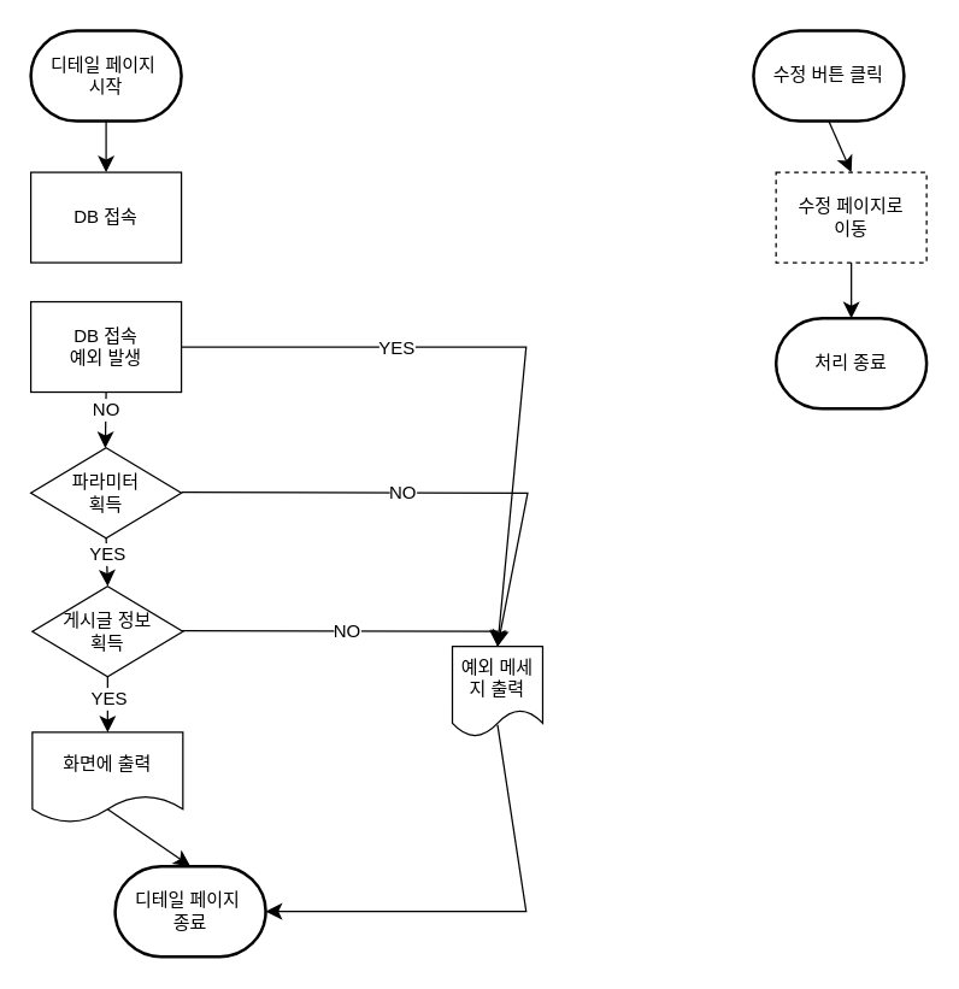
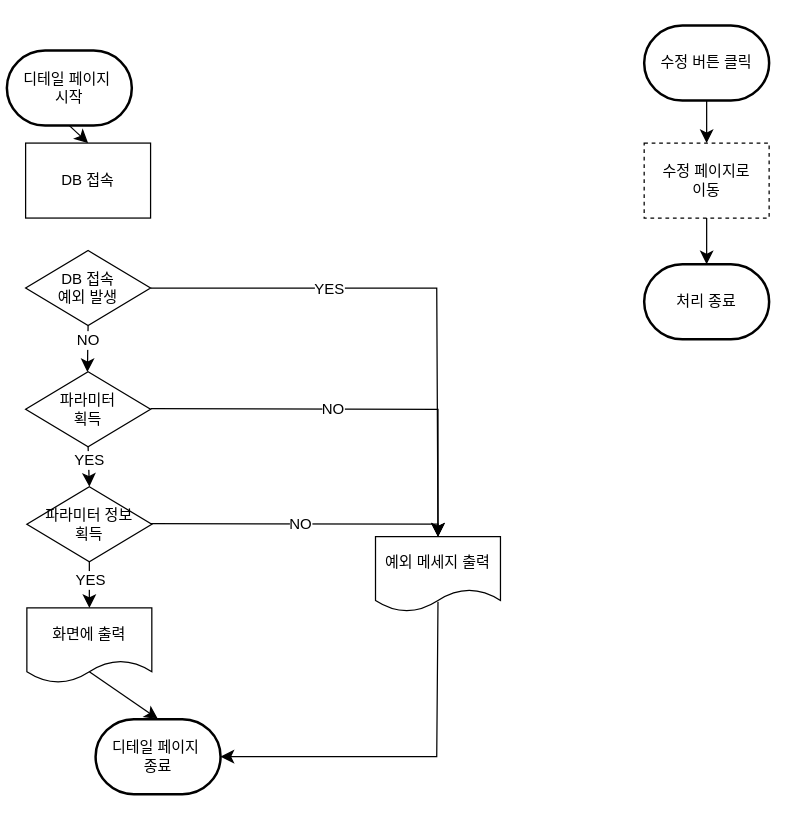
  <mxCell id="0" />
  <mxCell id="1" parent="0" />
- <mxCell id="2" value="디테일 페이지&amp;nbsp;&lt;div&gt;시작&lt;/div&gt;" style="strokeWidth=2;html=1;shape=mxgraph.flowchart.terminator;whiteSpace=wrap;" vertex="1" parent="1"><mxGeometry x="20" y="20" width="100" height="60" as="geometry" /></mxCell>
+ <mxCell id="2" value="디테일 페이지&amp;nbsp;&lt;div&gt;시작&lt;/div&gt;" style="strokeWidth=2;html=1;shape=mxgraph.flowchart.terminator;whiteSpace=wrap;" vertex="1" parent="1"><mxGeometry x="5" y="40" width="100" height="60" as="geometry" /></mxCell>
  <mxCell id="3" value="DB 접속" style="rounded=0;whiteSpace=wrap;html=1;" vertex="1" parent="1"><mxGeometry x="20" y="114" width="100" height="60" as="geometry" /></mxCell>
  <mxCell id="4" value="" style="endArrow=classic;html=1;rounded=0;fontSize=12;startSize=8;endSize=8;curved=1;exitX=0.5;exitY=1;exitDx=0;exitDy=0;exitPerimeter=0;" edge="1" parent="1" source="2"><mxGeometry width="50" height="50" relative="1" as="geometry"><mxPoint x="46" y="410" as="sourcePoint" /><mxPoint x="70" y="114" as="targetPoint" /></mxGeometry></mxCell>
- <mxCell id="5" value="DB 접속&lt;div&gt;예외 발생&lt;/div&gt;" style="whiteSpace=wrap;html=1;rounded=0;" vertex="1" parent="1"><mxGeometry x="20" y="200" width="100" height="60" as="geometry" /></mxCell>
+ <mxCell id="5" value="DB 접속&lt;div&gt;예외 발생&lt;/div&gt;" style="rhombus;whiteSpace=wrap;html=1;" vertex="1" parent="1"><mxGeometry x="20" y="200" width="100" height="60" as="geometry" /></mxCell>
  <mxCell id="6" value="" style="endArrow=classic;html=1;rounded=0;fontSize=12;startSize=8;endSize=8;curved=1;exitX=0.5;exitY=1;exitDx=0;exitDy=0;" edge="1" parent="1" source="5"><mxGeometry relative="1" as="geometry"><mxPoint x="21" y="385" as="sourcePoint" /><mxPoint x="69.444" y="297.222" as="targetPoint" /></mxGeometry></mxCell>
  <mxCell id="7" value="NO" style="edgeLabel;resizable=0;html=1;fontSize=12;;align=center;verticalAlign=middle;" connectable="0" vertex="1" parent="6"><mxGeometry relative="1" as="geometry"><mxPoint y="-7" as="offset" /></mxGeometry></mxCell>
  <mxCell id="8" value="화면에 출력" style="shape=document;whiteSpace=wrap;html=1;boundedLbl=1;" vertex="1" parent="1"><mxGeometry x="21" y="486" width="100" height="60" as="geometry" /></mxCell>
  <mxCell id="9" value="디테일 페이지&amp;nbsp;&lt;div&gt;종료&lt;/div&gt;" style="strokeWidth=2;html=1;shape=mxgraph.flowchart.terminator;whiteSpace=wrap;" vertex="1" parent="1"><mxGeometry x="76" y="575" width="100" height="60" as="geometry" /></mxCell>
  <mxCell id="10" value="" style="endArrow=classic;html=1;rounded=0;fontSize=12;startSize=8;endSize=8;curved=1;entryX=0.5;entryY=0;entryDx=0;entryDy=0;entryPerimeter=0;" edge="1" parent="1" target="9"><mxGeometry width="50" height="50" relative="1" as="geometry"><mxPoint x="71" y="537" as="sourcePoint" /><mxPoint x="97" y="470" as="targetPoint" /></mxGeometry></mxCell>
- <mxCell id="11" value="예외 메세지 출력" style="shape=document;whiteSpace=wrap;html=1;boundedLbl=1;" vertex="1" parent="1"><mxGeometry x="300" y="429" width="60" height="60" as="geometry" /></mxCell>
+ <mxCell id="11" value="예외 메세지 출력" style="shape=document;whiteSpace=wrap;html=1;boundedLbl=1;" vertex="1" parent="1"><mxGeometry x="300" y="429" width="100" height="60" as="geometry" /></mxCell>
  <mxCell id="12" value="" style="endArrow=classic;html=1;rounded=0;fontSize=12;startSize=8;endSize=8;entryX=0.5;entryY=0;entryDx=0;entryDy=0;exitX=1;exitY=0.5;exitDx=0;exitDy=0;" edge="1" parent="1" source="5" target="11"><mxGeometry relative="1" as="geometry"><mxPoint x="121" y="258.5" as="sourcePoint" /><mxPoint x="221" y="258.5" as="targetPoint" /><Array as="points"><mxPoint x="349" y="230" /></Array></mxGeometry></mxCell>
  <mxCell id="13" value="" style="endArrow=classic;html=1;rounded=0;fontSize=12;startSize=8;endSize=8;exitX=0.5;exitY=0.867;exitDx=0;exitDy=0;exitPerimeter=0;entryX=1;entryY=0.5;entryDx=0;entryDy=0;entryPerimeter=0;" edge="1" parent="1" source="11" target="9"><mxGeometry relative="1" as="geometry"><mxPoint x="220" y="373" as="sourcePoint" /><mxPoint x="320" y="373" as="targetPoint" /><Array as="points"><mxPoint x="349" y="605" /></Array></mxGeometry></mxCell>
  <mxCell id="14" value="파라미터&lt;div&gt;획득&lt;/div&gt;" style="rhombus;whiteSpace=wrap;html=1;" vertex="1" parent="1"><mxGeometry x="20" y="297" width="100" height="60" as="geometry" /></mxCell>
- <mxCell id="15" value="&lt;div&gt;게시글 정보&lt;/div&gt;&lt;div&gt;획득&lt;/div&gt;" style="rhombus;whiteSpace=wrap;html=1;" vertex="1" parent="1"><mxGeometry x="21" y="389" width="100" height="60" as="geometry" /></mxCell>
+ <mxCell id="15" value="&lt;div&gt;파라미터 정보&lt;/div&gt;&lt;div&gt;획득&lt;/div&gt;" style="rhombus;whiteSpace=wrap;html=1;" vertex="1" parent="1"><mxGeometry x="21" y="389" width="100" height="60" as="geometry" /></mxCell>
  <mxCell id="16" value="" style="endArrow=classic;html=1;rounded=0;fontSize=12;startSize=8;endSize=8;curved=1;exitX=0.5;exitY=1;exitDx=0;exitDy=0;entryX=0.5;entryY=0;entryDx=0;entryDy=0;" edge="1" parent="1" source="15" target="8"><mxGeometry relative="1" as="geometry"><mxPoint x="104" y="448" as="sourcePoint" /><mxPoint x="204" y="448" as="targetPoint" /></mxGeometry></mxCell>
  <mxCell id="17" value="YES" style="edgeLabel;resizable=0;html=1;fontSize=12;;align=center;verticalAlign=middle;" connectable="0" vertex="1" parent="16"><mxGeometry relative="1" as="geometry"><mxPoint y="-5" as="offset" /></mxGeometry></mxCell>
  <mxCell id="18" value="" style="endArrow=classic;html=1;rounded=0;fontSize=12;startSize=8;endSize=8;curved=1;exitX=0.5;exitY=1;exitDx=0;exitDy=0;entryX=0.5;entryY=0;entryDx=0;entryDy=0;" edge="1" parent="1" source="14" target="15"><mxGeometry relative="1" as="geometry"><mxPoint x="91" y="469" as="sourcePoint" /><mxPoint x="91" y="506" as="targetPoint" /></mxGeometry></mxCell>
  <mxCell id="19" value="YES" style="edgeLabel;resizable=0;html=1;fontSize=12;;align=center;verticalAlign=middle;" connectable="0" vertex="1" parent="18"><mxGeometry relative="1" as="geometry"><mxPoint y="-5" as="offset" /></mxGeometry></mxCell>
  <mxCell id="20" value="" style="endArrow=classic;html=1;rounded=0;fontSize=12;startSize=8;endSize=8;entryX=0.5;entryY=0;entryDx=0;entryDy=0;edgeStyle=orthogonalEdgeStyle;" edge="1" parent="1" target="11"><mxGeometry relative="1" as="geometry"><mxPoint x="120" y="418.5" as="sourcePoint" /><mxPoint x="220" y="418.5" as="targetPoint" /></mxGeometry></mxCell>
  <mxCell id="21" value="NO" style="edgeLabel;resizable=0;html=1;fontSize=12;;align=center;verticalAlign=middle;" connectable="0" vertex="1" parent="20"><mxGeometry relative="1" as="geometry" /></mxCell>
  <mxCell id="22" value="" style="endArrow=classic;html=1;rounded=0;fontSize=12;startSize=8;endSize=8;entryX=0.5;entryY=0;entryDx=0;entryDy=0;" edge="1" parent="1" target="11"><mxGeometry relative="1" as="geometry"><mxPoint x="120" y="326.5" as="sourcePoint" /><mxPoint x="220" y="326.5" as="targetPoint" /><Array as="points"><mxPoint x="350" y="327" /></Array></mxGeometry></mxCell>
  <mxCell id="23" value="NO" style="edgeLabel;resizable=0;html=1;fontSize=12;;align=center;verticalAlign=middle;" connectable="0" vertex="1" parent="22"><mxGeometry relative="1" as="geometry"><mxPoint x="-20" as="offset" /></mxGeometry></mxCell>
  <mxCell id="24" value="YES" style="edgeLabel;resizable=0;html=1;fontSize=12;;align=center;verticalAlign=middle;" connectable="0" vertex="1" parent="1"><mxGeometry x="246" y="294.001" as="geometry"><mxPoint x="16" y="-64" as="offset" /></mxGeometry></mxCell>
- <mxCell id="25" value="수정 버튼 클릭" style="strokeWidth=2;html=1;shape=mxgraph.flowchart.terminator;whiteSpace=wrap;" vertex="1" parent="1"><mxGeometry x="500" y="20" width="100" height="60" as="geometry" /></mxCell>
+ <mxCell id="25" value="수정 버튼 클릭" style="strokeWidth=2;html=1;shape=mxgraph.flowchart.terminator;whiteSpace=wrap;" vertex="1" parent="1"><mxGeometry x="515" y="20" width="100" height="60" as="geometry" /></mxCell>
  <mxCell id="26" value="수정 페이지로&lt;div&gt;이동&lt;/div&gt;" style="rounded=0;whiteSpace=wrap;html=1;dashed=1;" vertex="1" parent="1"><mxGeometry x="515" y="114" width="100" height="60" as="geometry" /></mxCell>
  <mxCell id="27" value="" style="endArrow=classic;html=1;rounded=0;fontSize=12;startSize=8;endSize=8;curved=1;exitX=0.5;exitY=1;exitDx=0;exitDy=0;exitPerimeter=0;entryX=0.5;entryY=0;entryDx=0;entryDy=0;" edge="1" parent="1" source="25" target="26"><mxGeometry width="50" height="50" relative="1" as="geometry"><mxPoint x="80" y="90" as="sourcePoint" /><mxPoint x="80" y="124" as="targetPoint" /></mxGeometry></mxCell>
  <mxCell id="28" value="" style="endArrow=classic;html=1;rounded=0;fontSize=12;startSize=8;endSize=8;curved=1;exitX=0.5;exitY=1;exitDx=0;exitDy=0;entryX=0.5;entryY=0;entryDx=0;entryDy=0;entryPerimeter=0;" edge="1" parent="1" source="26" target="29"><mxGeometry width="50" height="50" relative="1" as="geometry"><mxPoint x="575" y="90" as="sourcePoint" /><mxPoint x="575" y="124" as="targetPoint" /></mxGeometry></mxCell>
  <mxCell id="29" value="처리 종료" style="strokeWidth=2;html=1;shape=mxgraph.flowchart.terminator;whiteSpace=wrap;" vertex="1" parent="1"><mxGeometry x="515" y="211" width="100" height="60" as="geometry" /></mxCell>
